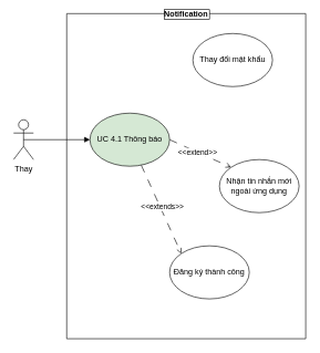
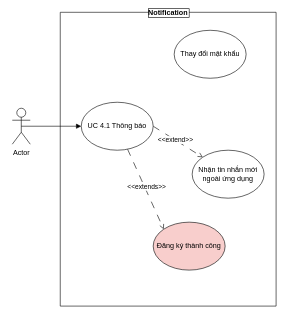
  <mxCell id="0" />
  <mxCell id="1" parent="0" />
  <mxCell id="2" style="rounded=0;orthogonalLoop=1;jettySize=auto;html=1;exitX=0.5;exitY=0.5;exitDx=0;exitDy=0;exitPerimeter=0;entryX=0;entryY=0.5;entryDx=0;entryDy=0;endArrow=block;startFill=0;" edge="1" parent="1" source="3" target="9"><mxGeometry relative="1" as="geometry" /></mxCell>
- <mxCell id="3" value="Thay" style="shape=umlActor;verticalLabelPosition=bottom;verticalAlign=top;html=1;outlineConnect=0;" vertex="1" parent="1"><mxGeometry x="20" y="180" width="30" height="60" as="geometry" /></mxCell>
+ <mxCell id="3" value="Actor" style="shape=umlActor;verticalLabelPosition=bottom;verticalAlign=top;html=1;outlineConnect=0;" vertex="1" parent="1"><mxGeometry x="20" y="180" width="30" height="60" as="geometry" /></mxCell>
  <mxCell id="4" value="Notification" style="swimlane;startSize=0;labelBackgroundColor=default;labelBorderColor=default;" vertex="1" parent="1"><mxGeometry x="100" y="20" width="360" height="490" as="geometry" /></mxCell>
  <mxCell id="5" style="rounded=0;orthogonalLoop=1;jettySize=auto;html=1;exitX=1;exitY=0.5;exitDx=0;exitDy=0;entryX=0;entryY=0;entryDx=0;entryDy=0;dashed=1;dashPattern=12 12;endArrow=open;endFill=0;" edge="1" parent="4" source="9" target="11"><mxGeometry relative="1" as="geometry" /></mxCell>
  <mxCell id="6" value="&amp;lt;&amp;lt;extend&amp;gt;&amp;gt;" style="edgeLabel;html=1;align=center;verticalAlign=middle;resizable=0;points=[];" vertex="1" connectable="0" parent="5"><mxGeometry x="-0.115" relative="1" as="geometry"><mxPoint as="offset" /></mxGeometry></mxCell>
  <mxCell id="7" style="rounded=0;orthogonalLoop=1;jettySize=auto;html=1;entryX=0;entryY=0;entryDx=0;entryDy=0;dashed=1;dashPattern=12 12;endArrow=open;endFill=0;" edge="1" parent="4" source="9" target="12"><mxGeometry relative="1" as="geometry" /></mxCell>
  <mxCell id="8" value="&amp;lt;&amp;lt;extends&amp;gt;&amp;gt;" style="edgeLabel;html=1;align=center;verticalAlign=middle;resizable=0;points=[];" vertex="1" connectable="0" parent="7"><mxGeometry x="-0.041" y="3" relative="1" as="geometry"><mxPoint as="offset" /></mxGeometry></mxCell>
- <mxCell id="9" value="UC 4.1 Thông báo" style="ellipse;whiteSpace=wrap;html=1;fillColor=#d5e8d4;" vertex="1" parent="4"><mxGeometry x="35" y="150" width="120" height="80" as="geometry" /></mxCell>
+ <mxCell id="9" value="UC 4.1 Thông báo" style="ellipse;whiteSpace=wrap;html=1;" vertex="1" parent="4"><mxGeometry x="35" y="150" width="120" height="80" as="geometry" /></mxCell>
  <mxCell id="10" value="Thay đổi mật khẩu" style="ellipse;whiteSpace=wrap;html=1;" vertex="1" parent="4"><mxGeometry x="190" y="30" width="120" height="80" as="geometry" /></mxCell>
- <mxCell id="11" value="Nhận tin nhắn mới ngoài ứng dụng" style="ellipse;whiteSpace=wrap;html=1;" vertex="1" parent="4"><mxGeometry x="230" y="220" width="120" height="80" as="geometry" /></mxCell>
- <mxCell id="12" value="Đăng ký thành công" style="ellipse;whiteSpace=wrap;html=1;" vertex="1" parent="4"><mxGeometry x="155" y="350" width="120" height="80" as="geometry" /></mxCell>
+ <mxCell id="11" value="Nhận tin nhắn mới ngoài ứng dụng" style="ellipse;whiteSpace=wrap;html=1;" vertex="1" parent="4"><mxGeometry x="220" y="230" width="120" height="80" as="geometry" /></mxCell>
+ <mxCell id="12" value="Đăng ký thành công" style="ellipse;whiteSpace=wrap;html=1;fillColor=#f8cecc;" vertex="1" parent="4"><mxGeometry x="155" y="350" width="120" height="80" as="geometry" /></mxCell>
